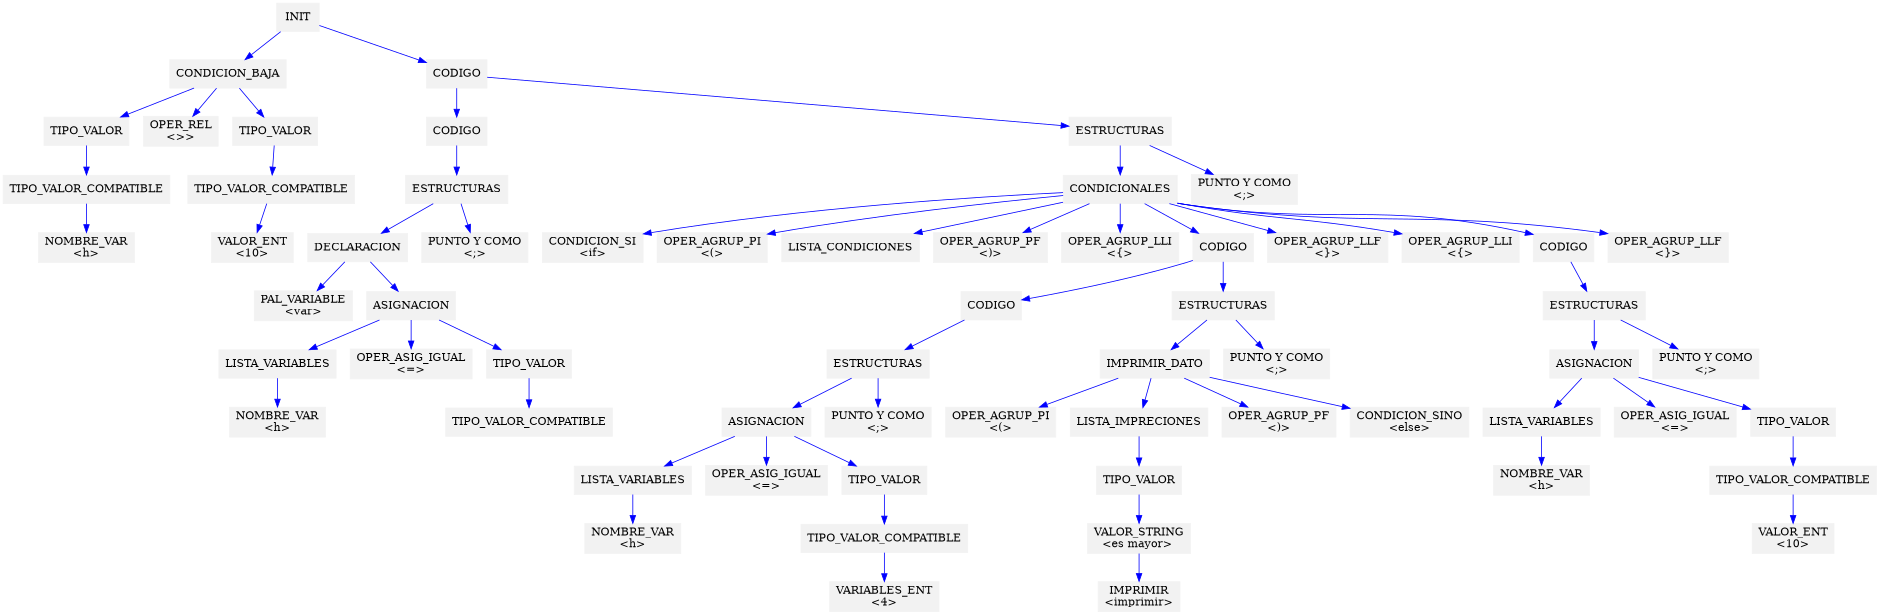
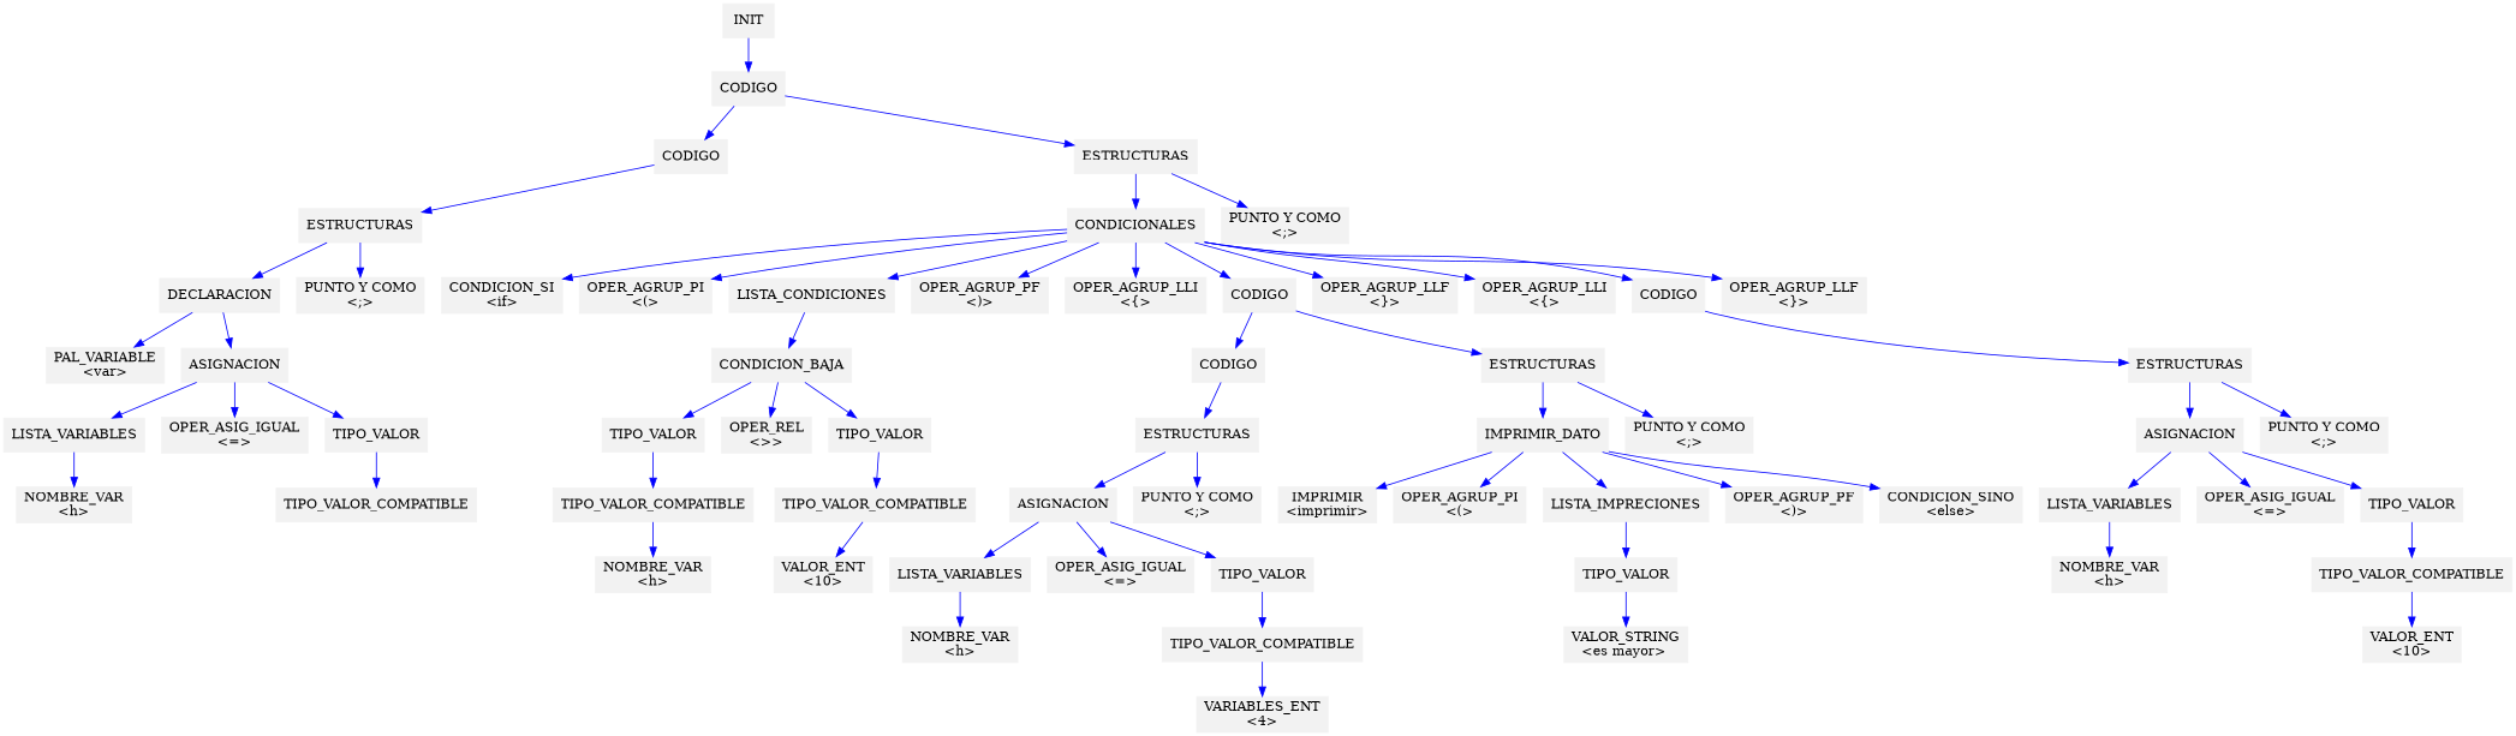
  digraph {
    fontname="DejaVu Serif"
    rankdir=UD
    node [color=Gray95 fontname="DejaVu Serif" shape=box style=filled]
    edge [color=blue fontname="DejaVu Serif"]
    n1 [label="PAL_VARIABLE\n<var>"]
    n2 [label="NOMBRE_VAR\n<h>"]
    n3 [label=LISTA_VARIABLES]
    n4 [label="OPER_ASIG_IGUAL\n<=>"]
    n5 [label=TIPO_VALOR_COMPATIBLE]
    n6 [label=TIPO_VALOR]
    n7 [label=ASIGNACION]
    n8 [label=DECLARACION]
    n9 [label="PUNTO Y COMO\n<;>"]
    n10 [label=ESTRUCTURAS]
    n11 [label=CODIGO]
    n12 [label="CONDICION_SI\n<if>"]
    n13 [label="OPER_AGRUP_PI\n<(>"]
    n14 [label="NOMBRE_VAR\n<h>"]
    n15 [label=TIPO_VALOR_COMPATIBLE]
    n16 [label=TIPO_VALOR]
    n17 [label="OPER_REL\n<>>"]
    n18 [label="VALOR_ENT\n<10>"]
    n19 [label=TIPO_VALOR_COMPATIBLE]
    n20 [label=TIPO_VALOR]
    n21 [label=CONDICION_BAJA]
    n22 [label=LISTA_CONDICIONES]
    n23 [label="OPER_AGRUP_PF\n<)>"]
    n24 [label="OPER_AGRUP_LLI\n<{>"]
    n25 [label="NOMBRE_VAR\n<h>"]
    n26 [label=LISTA_VARIABLES]
    n27 [label="OPER_ASIG_IGUAL\n<=>"]
    n28 [label="VARIABLES_ENT\n<4>"]
    n29 [label=TIPO_VALOR_COMPATIBLE]
    n30 [label=TIPO_VALOR]
    n31 [label=ASIGNACION]
    n32 [label="PUNTO Y COMO\n<;>"]
    n33 [label=ESTRUCTURAS]
    n34 [label=CODIGO]
    n35 [label="IMPRIMIR\n<imprimir>"]
    n36 [label="OPER_AGRUP_PI\n<(>"]
    n37 [label="VALOR_STRING\n<es mayor> "]
    n38 [label=TIPO_VALOR]
    n39 [label=LISTA_IMPRECIONES]
    n40 [label="OPER_AGRUP_PF\n<)>"]
    n41 [label=IMPRIMIR_DATO]
    n42 [label="CONDICION_SINO\n<else>"]
    n43 [label="PUNTO Y COMO\n<;>"]
    n44 [label=ESTRUCTURAS]
    n45 [label=CODIGO]
    n46 [label="OPER_AGRUP_LLF\n<}>"]
    n47 [label="OPER_AGRUP_LLI\n<{>"]
    n48 [label="NOMBRE_VAR\n<h>"]
    n49 [label=LISTA_VARIABLES]
    n50 [label="OPER_ASIG_IGUAL\n<=>"]
    n51 [label="VALOR_ENT\n<10>"]
    n52 [label=TIPO_VALOR_COMPATIBLE]
    n53 [label=TIPO_VALOR]
    n54 [label=ASIGNACION]
    n55 [label="PUNTO Y COMO\n<;>"]
    n56 [label=ESTRUCTURAS]
    n57 [label=CODIGO]
    n58 [label="OPER_AGRUP_LLF\n<}>"]
    n59 [label=CONDICIONALES]
    n60 [label="PUNTO Y COMO\n<;>"]
    n61 [label=ESTRUCTURAS]
    n62 [label=CODIGO]
    n63 [label=INIT]
    n3 -> n2
    n6 -> n5
    n7 -> n3
    n7 -> n4
    n7 -> n6
    n8 -> n1
    n8 -> n7
    n10 -> n8
    n10 -> n9
    n11 -> n10
    n15 -> n14
    n16 -> n15
    n19 -> n18
    n20 -> n19
    n21 -> n16
    n21 -> n17
    n21 -> n20
-   n63 -> n21
+   n22 -> n21
    n26 -> n25
    n29 -> n28
    n30 -> n29
    n31 -> n26
    n31 -> n27
    n31 -> n30
    n33 -> n31
    n33 -> n32
    n34 -> n33
    n38 -> n37
    n39 -> n38
-   n37 -> n35
+   n41 -> n35
    n41 -> n36
    n41 -> n39
    n41 -> n40
    n41 -> n42
    n44 -> n41
    n44 -> n43
    n45 -> n34
    n45 -> n44
    n49 -> n48
    n52 -> n51
    n53 -> n52
    n54 -> n49
    n54 -> n50
    n54 -> n53
    n56 -> n54
    n56 -> n55
    n57 -> n56
    n59 -> n12
    n59 -> n13
    n59 -> n22
    n59 -> n23
    n59 -> n24
    n59 -> n45
    n59 -> n46
    n59 -> n47
    n59 -> n57
    n59 -> n58
    n61 -> n59
    n61 -> n60
    n62 -> n11
    n62 -> n61
    n63 -> n62
  }
